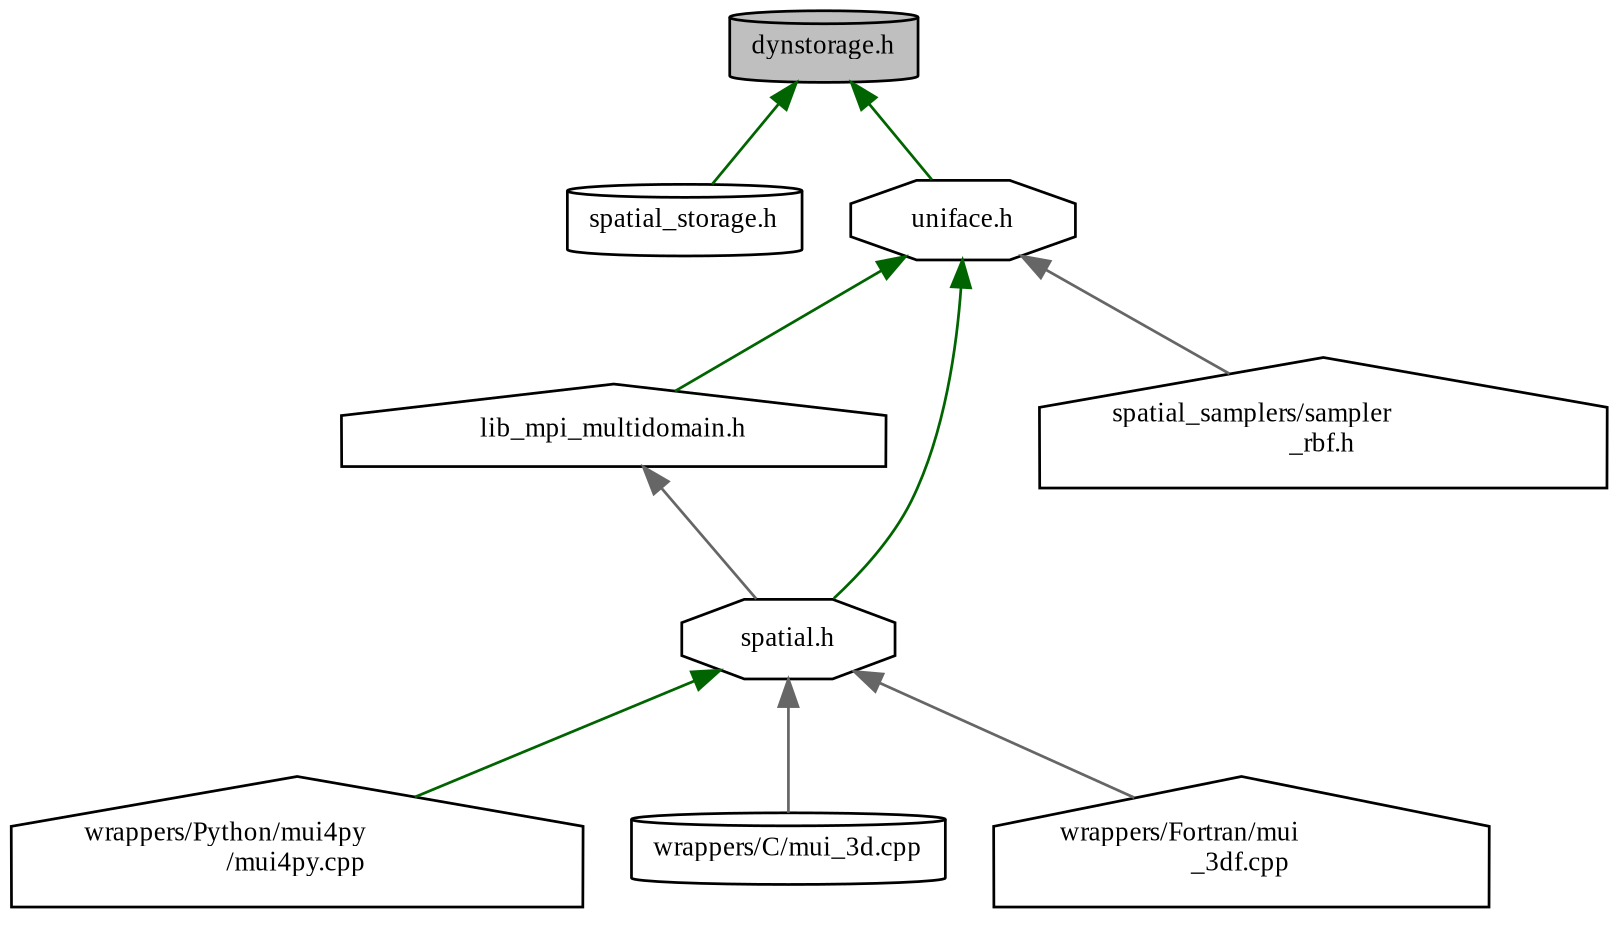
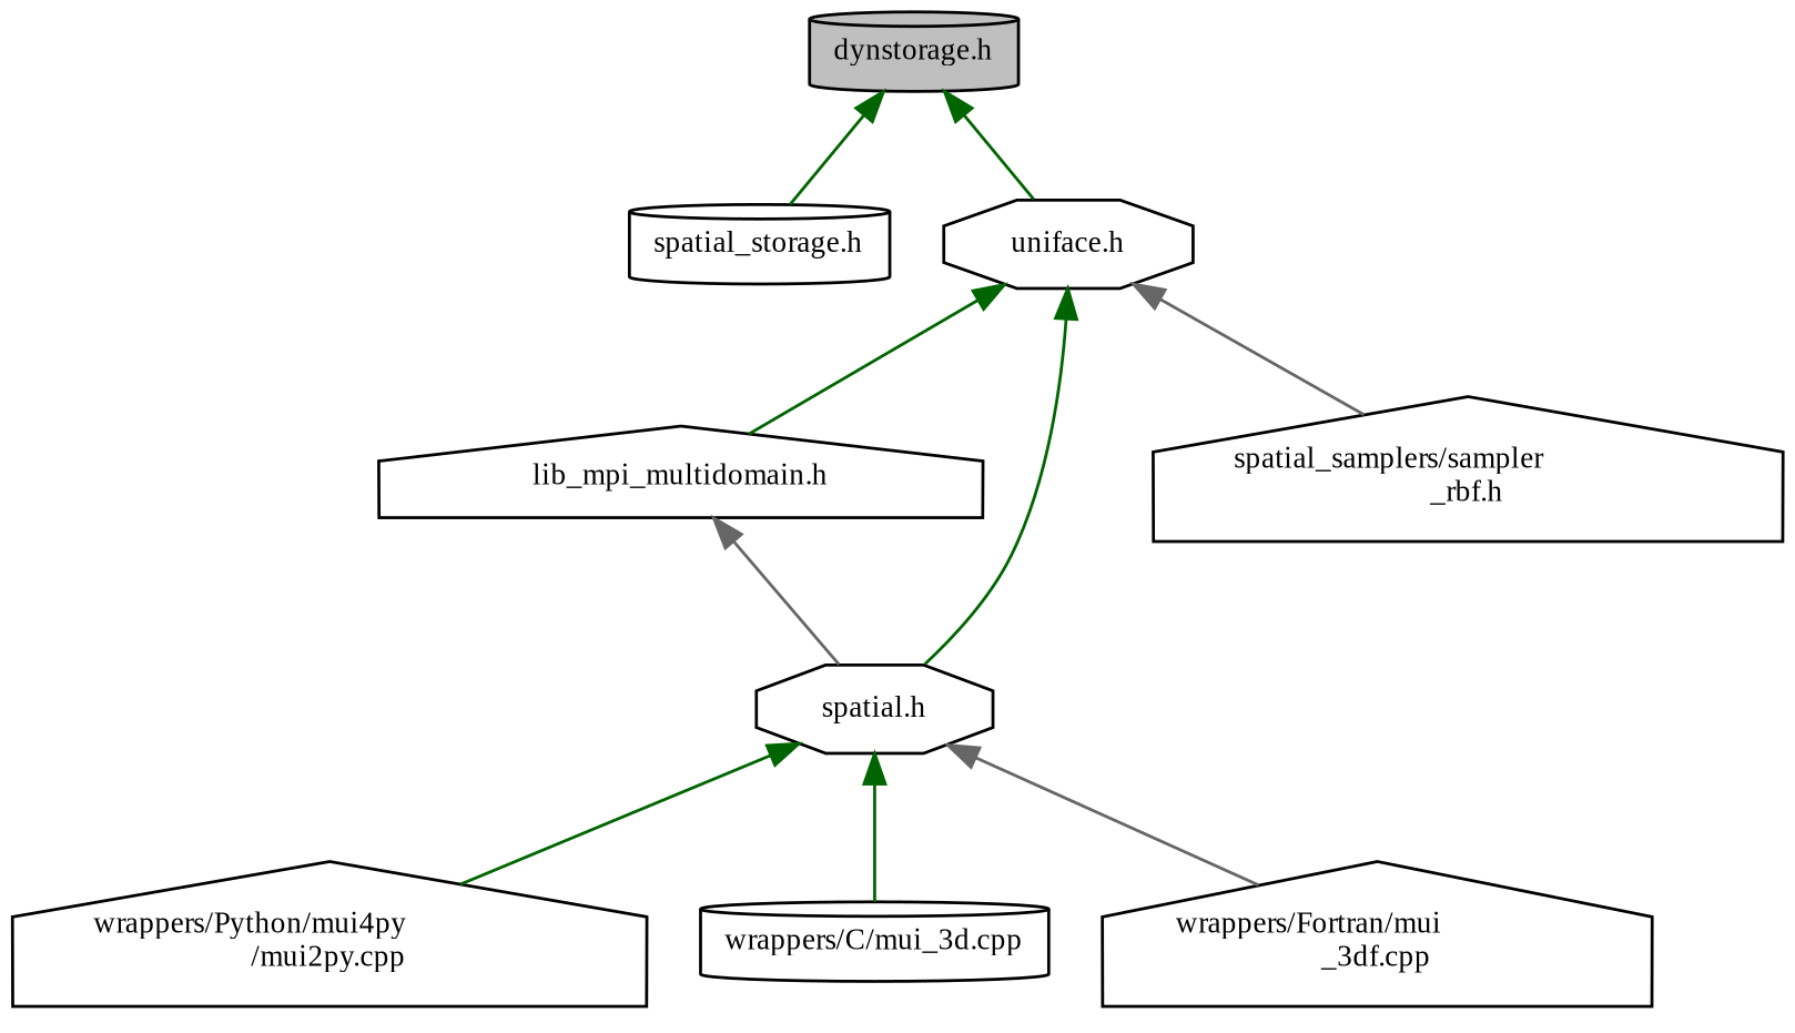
  digraph {
    fontname="Liberation Serif"
    node [color=black fillcolor=white fontname="Liberation Serif" fontsize=10 shape=house style=filled]
    edge [color=darkgreen dir=back fontname="Liberation Serif" fontsize=10 labelfontname=Helvetica labelfontsize=10 style=solid]
    n1 [fillcolor=grey75 fontcolor=black height=0.2 label="dynstorage.h" shape=cylinder width=0.4]
    n2 [height=0.2 label="spatial_storage.h" shape=cylinder width=0.4]
    n3 [height=0.2 label="uniface.h" shape=octagon width=0.4]
    n4 [height=0.2 label="lib_mpi_multidomain.h" width=0.4]
    n5 [height=0.2 label="spatial.h" shape=octagon width=0.4]
    n6 [height=0.2 label="spatial_samplers/sampler\l_rbf.h" width=0.4]
-   n7 [height=0.2 label="wrappers/Python/mui4py\l/mui4py.cpp" width=0.4]
+   n7 [height=0.2 label="wrappers/Python/mui4py\l/mui2py.cpp" width=0.4]
    n8 [height=0.2 label="wrappers/C/mui_3d.cpp" shape=cylinder width=0.4]
    n9 [height=0.2 label="wrappers/Fortran/mui\l_3df.cpp" width=0.4]
    n1 -> n2
    n1 -> n3
    n3 -> n4
    n3 -> n5
    n3 -> n6 [color=gray40]
    n4 -> n5 [color=gray40]
    n5 -> n7
-   n5 -> n8 [color=gray40]
+   n5 -> n8
    n5 -> n9 [color=gray40]
  }
